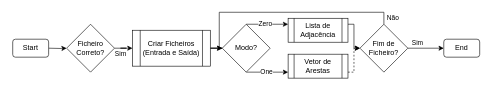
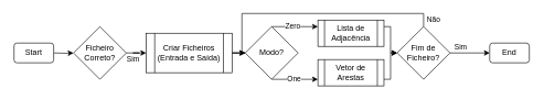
  <mxCell id="0" />
  <mxCell id="1" parent="0" />
  <mxCell id="2" value="" style="edgeStyle=orthogonalEdgeStyle;rounded=0;orthogonalLoop=1;jettySize=auto;html=1;" edge="1" parent="1" target="4"><mxGeometry relative="1" as="geometry"><mxPoint x="80" y="80" as="sourcePoint" /></mxGeometry></mxCell>
  <mxCell id="3" value="Sim" style="edgeStyle=orthogonalEdgeStyle;rounded=0;orthogonalLoop=1;jettySize=auto;html=1;" edge="1" parent="1" source="4" target="6"><mxGeometry x="-0.6" y="-10" relative="1" as="geometry"><mxPoint as="offset" /></mxGeometry></mxCell>
  <mxCell id="4" value="Ficheiro Correto?" style="rhombus;whiteSpace=wrap;html=1;" vertex="1" parent="1"><mxGeometry x="110" y="40" width="80" height="80" as="geometry" /></mxCell>
  <mxCell id="5" style="edgeStyle=orthogonalEdgeStyle;rounded=0;orthogonalLoop=1;jettySize=auto;html=1;" edge="1" parent="1" source="6" target="10"><mxGeometry relative="1" as="geometry" /></mxCell>
  <mxCell id="6" value="Criar Ficheiros&lt;br&gt;(Entrada e Saída)" style="shape=process;whiteSpace=wrap;html=1;backgroundOutline=1;" vertex="1" parent="1"><mxGeometry x="220" y="50" width="130" height="60" as="geometry" /></mxCell>
  <mxCell id="7" style="edgeStyle=orthogonalEdgeStyle;rounded=0;orthogonalLoop=1;jettySize=auto;html=1;entryX=0;entryY=0.75;entryDx=0;entryDy=0;" edge="1" parent="1" source="10" target="14"><mxGeometry relative="1" as="geometry"><Array as="points"><mxPoint x="425" y="120" /></Array></mxGeometry></mxCell>
  <mxCell id="8" value="One" style="edgeLabel;html=1;align=center;verticalAlign=middle;resizable=0;points=[];" vertex="1" connectable="0" parent="7"><mxGeometry x="0.2" relative="1" as="geometry"><mxPoint x="-8.14" as="offset" /></mxGeometry></mxCell>
  <mxCell id="9" value="Zero" style="edgeStyle=orthogonalEdgeStyle;rounded=0;orthogonalLoop=1;jettySize=auto;html=1;entryX=0;entryY=0.25;entryDx=0;entryDy=0;" edge="1" parent="1" source="10" target="12"><mxGeometry x="-0.091" relative="1" as="geometry"><Array as="points"><mxPoint x="425" y="40" /></Array><mxPoint as="offset" /></mxGeometry></mxCell>
  <mxCell id="10" value="Modo?" style="rhombus;whiteSpace=wrap;html=1;" vertex="1" parent="1"><mxGeometry x="370" y="40" width="80" height="80" as="geometry" /></mxCell>
  <mxCell id="11" style="edgeStyle=orthogonalEdgeStyle;rounded=0;orthogonalLoop=1;jettySize=auto;html=1;entryX=0;entryY=0.5;entryDx=0;entryDy=0;exitX=1;exitY=0.25;exitDx=0;exitDy=0;" edge="1" parent="1" source="12" target="18"><mxGeometry relative="1" as="geometry"><Array as="points"><mxPoint x="590" y="40" /><mxPoint x="590" y="80" /></Array></mxGeometry></mxCell>
  <mxCell id="12" value="Lista de Adjacência" style="shape=process;whiteSpace=wrap;html=1;backgroundOutline=1;" vertex="1" parent="1"><mxGeometry x="480" y="30" width="100" height="40" as="geometry" /></mxCell>
- <mxCell id="13" style="edgeStyle=orthogonalEdgeStyle;rounded=0;orthogonalLoop=1;jettySize=auto;html=1;entryX=0;entryY=0.5;entryDx=0;entryDy=0;exitX=1;exitY=0.75;exitDx=0;exitDy=0;dashed=1;" edge="1" parent="1" source="14" target="18"><mxGeometry relative="1" as="geometry"><Array as="points"><mxPoint x="590" y="120" /><mxPoint x="590" y="80" /></Array></mxGeometry></mxCell>
+ <mxCell id="13" style="edgeStyle=orthogonalEdgeStyle;rounded=0;orthogonalLoop=1;jettySize=auto;html=1;entryX=0;entryY=0.5;entryDx=0;entryDy=0;exitX=1;exitY=0.75;exitDx=0;exitDy=0;" edge="1" parent="1" source="14" target="18"><mxGeometry relative="1" as="geometry"><Array as="points"><mxPoint x="590" y="120" /><mxPoint x="590" y="80" /></Array></mxGeometry></mxCell>
  <mxCell id="14" value="Vetor de Arestas" style="shape=process;whiteSpace=wrap;html=1;backgroundOutline=1;" vertex="1" parent="1"><mxGeometry x="480" y="90" width="100" height="40" as="geometry" /></mxCell>
  <mxCell id="15" value="Não" style="edgeStyle=orthogonalEdgeStyle;rounded=0;orthogonalLoop=1;jettySize=auto;html=1;entryX=0;entryY=0.5;entryDx=0;entryDy=0;exitX=0.5;exitY=0;exitDx=0;exitDy=0;" edge="1" parent="1" source="18" target="10"><mxGeometry x="-0.947" y="-15" relative="1" as="geometry"><Array as="points"><mxPoint x="640" y="20" /><mxPoint x="365" y="20" /><mxPoint x="365" y="80" /></Array><mxPoint as="offset" /></mxGeometry></mxCell>
  <mxCell id="16" style="edgeStyle=orthogonalEdgeStyle;rounded=0;orthogonalLoop=1;jettySize=auto;html=1;exitX=1;exitY=0.5;exitDx=0;exitDy=0;" edge="1" parent="1" source="18" target="20"><mxGeometry relative="1" as="geometry" /></mxCell>
  <mxCell id="17" value="Sim" style="edgeLabel;html=1;align=center;verticalAlign=middle;resizable=0;points=[];" vertex="1" connectable="0" parent="16"><mxGeometry x="-0.165" y="-2" relative="1" as="geometry"><mxPoint x="-10" y="-12" as="offset" /></mxGeometry></mxCell>
  <mxCell id="18" value="Fim de Ficheiro?" style="rhombus;whiteSpace=wrap;html=1;" vertex="1" parent="1"><mxGeometry x="600" y="40" width="80" height="80" as="geometry" /></mxCell>
  <mxCell id="19" value="Start" style="rounded=1;whiteSpace=wrap;html=1;" vertex="1" parent="1"><mxGeometry x="20" y="65" width="60" height="30" as="geometry" /></mxCell>
  <mxCell id="20" value="End" style="rounded=1;whiteSpace=wrap;html=1;" vertex="1" parent="1"><mxGeometry x="740" y="65" width="60" height="30" as="geometry" /></mxCell>
